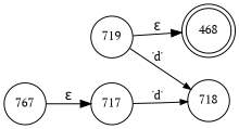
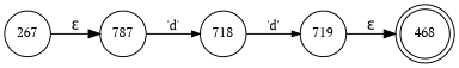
  digraph {
    fontname="PT Serif"
    rankdir=LR
    node [fixedsize=true fontname="PT Serif" fontsize=11 shape=circle peripheries=1]
    edge [fontname="PT Serif"]
    n1 [label=468 shape=doublecircle width=.6 peripheries=""]
-   n2 [label=767 width=.55]
-   n3 [label=717 width=.55]
+   n2 [label=267 width=.55]
+   n3 [label=787 width=.55]
    n4 [label=718 width=.55]
    n5 [label=719 width=.55]
    n2 -> n3 [label="&epsilon;"]
    n3 -> n4 [arrowhead=normal arrowsize=.7 fontsize=11 label="'d'"]
-   n5 -> n4 [arrowhead=normal arrowsize=.7 fontsize=11 label="'d'"]
+   n4 -> n5 [arrowhead=normal arrowsize=.7 fontsize=11 label="'d'"]
    n5 -> n1 [label="&epsilon;"]
  }
